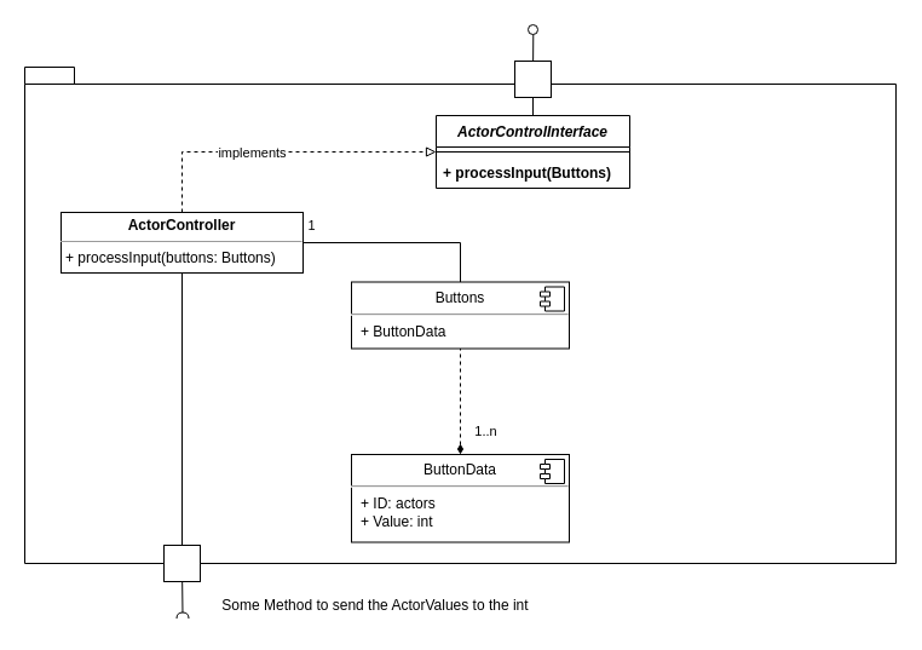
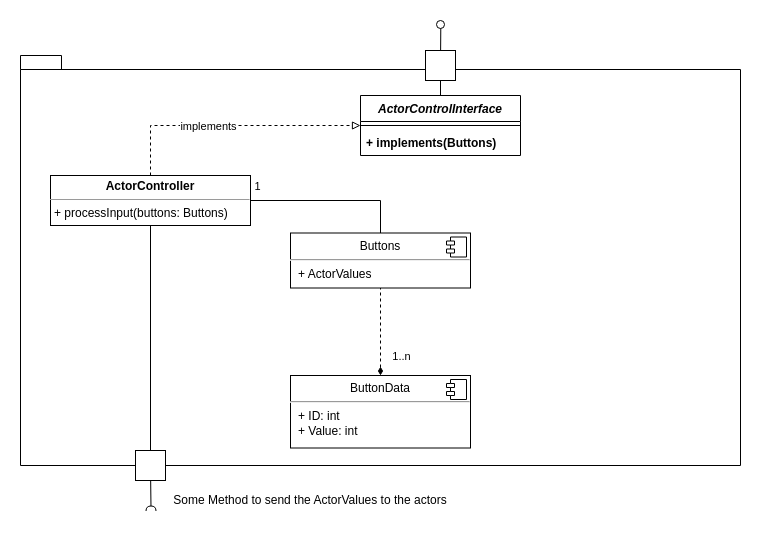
  <mxCell id="0" />
  <mxCell id="1" parent="0" />
  <mxCell id="2" value="" style="shape=folder;fontStyle=1;spacingTop=10;tabWidth=40;tabHeight=14;tabPosition=left;html=1;" parent="1" vertex="1"><mxGeometry x="20" y="55" width="720" height="410" as="geometry" /></mxCell>
  <mxCell id="3" style="edgeStyle=orthogonalEdgeStyle;rounded=0;orthogonalLoop=1;jettySize=auto;html=1;endArrow=block;endFill=0;startArrow=none;startFill=0;dashed=1;exitX=0.5;exitY=0;exitDx=0;exitDy=0;" parent="1" source="15" edge="1"><mxGeometry relative="1" as="geometry"><mxPoint x="230" y="125" as="sourcePoint" /><mxPoint x="360" y="125" as="targetPoint" /><Array as="points"><mxPoint x="150" y="125" /></Array></mxGeometry></mxCell>
  <mxCell id="4" value="implements" style="edgeLabel;html=1;align=center;verticalAlign=middle;resizable=0;points=[];" parent="3" vertex="1" connectable="0"><mxGeometry x="-0.333" relative="1" as="geometry"><mxPoint x="20" as="offset" /></mxGeometry></mxCell>
  <mxCell id="5" style="edgeStyle=orthogonalEdgeStyle;rounded=0;orthogonalLoop=1;jettySize=auto;html=1;entryX=0;entryY=0.5;entryDx=0;entryDy=0;startArrow=none;startFill=0;endArrow=none;endFill=0;exitX=0.5;exitY=1;exitDx=0;exitDy=0;" parent="1" source="15" target="9" edge="1"><mxGeometry relative="1" as="geometry"><mxPoint x="150" y="445" as="sourcePoint" /></mxGeometry></mxCell>
- <mxCell id="6" value="&lt;p style=&quot;margin:0px;margin-top:6px;text-align:center;&quot;&gt;Buttons&lt;/p&gt;&lt;hr&gt;&lt;p style=&quot;margin:0px;margin-left:8px;&quot;&gt;+ ButtonData&lt;/p&gt;" style="align=left;overflow=fill;html=1;dropTarget=0;" parent="1" vertex="1"><mxGeometry x="290" y="232.5" width="180" height="55" as="geometry" /></mxCell>
+ <mxCell id="6" value="&lt;p style=&quot;margin:0px;margin-top:6px;text-align:center;&quot;&gt;Buttons&lt;/p&gt;&lt;hr&gt;&lt;p style=&quot;margin:0px;margin-left:8px;&quot;&gt;+ ActorValues&lt;/p&gt;" style="align=left;overflow=fill;html=1;dropTarget=0;" parent="1" vertex="1"><mxGeometry x="290" y="232.5" width="180" height="55" as="geometry" /></mxCell>
  <mxCell id="7" value="" style="shape=component;jettyWidth=8;jettyHeight=4;" parent="6" vertex="1"><mxGeometry x="1" width="20" height="20" relative="1" as="geometry"><mxPoint x="-24" y="4" as="offset" /></mxGeometry></mxCell>
  <mxCell id="8" value="" style="group;rotation=90;" parent="1" vertex="1" connectable="0"><mxGeometry x="120" y="465" width="60" height="30" as="geometry" /></mxCell>
  <mxCell id="9" value="" style="html=1;rounded=0;rotation=90;" parent="8" vertex="1"><mxGeometry x="15" y="-15" width="30" height="30" as="geometry" /></mxCell>
  <mxCell id="10" value="" style="endArrow=none;html=1;rounded=0;align=center;verticalAlign=top;endFill=0;labelBackgroundColor=none;endSize=2;" parent="8" source="9" target="11" edge="1"><mxGeometry relative="1" as="geometry" /></mxCell>
  <mxCell id="11" value="" style="shape=requiredInterface;html=1;fontSize=11;align=center;fillColor=none;points=[];aspect=fixed;resizable=0;verticalAlign=bottom;labelPosition=center;verticalLabelPosition=top;flipH=1;rotation=90;" parent="8" vertex="1"><mxGeometry x="28" y="38" width="5" height="10" as="geometry" /></mxCell>
- <mxCell id="12" value="Some Method to send the ActorValues to the int" style="text;html=1;strokeColor=none;fillColor=none;align=center;verticalAlign=middle;whiteSpace=wrap;rounded=0;" parent="1" vertex="1"><mxGeometry x="160" y="485" width="300" height="30" as="geometry" /></mxCell>
+ <mxCell id="12" value="Some Method to send the ActorValues to the actors" style="text;html=1;strokeColor=none;fillColor=none;align=center;verticalAlign=middle;whiteSpace=wrap;rounded=0;" parent="1" vertex="1"><mxGeometry x="160" y="485" width="300" height="30" as="geometry" /></mxCell>
  <mxCell id="13" style="edgeStyle=orthogonalEdgeStyle;rounded=0;orthogonalLoop=1;jettySize=auto;html=1;startArrow=none;startFill=0;endArrow=none;endFill=0;" parent="1" source="15" target="6" edge="1"><mxGeometry relative="1" as="geometry" /></mxCell>
  <mxCell id="14" value="1" style="edgeLabel;html=1;align=center;verticalAlign=middle;resizable=0;points=[];" vertex="1" connectable="0" parent="13"><mxGeometry x="-0.638" relative="1" as="geometry"><mxPoint x="-23" y="-15" as="offset" /></mxGeometry></mxCell>
  <mxCell id="15" value="&lt;p style=&quot;margin:0px;margin-top:4px;text-align:center;&quot;&gt;&lt;b&gt;ActorController&lt;/b&gt;&lt;/p&gt;&lt;hr size=&quot;1&quot;&gt;&lt;p style=&quot;margin:0px;margin-left:4px;&quot;&gt;&lt;/p&gt;&lt;p style=&quot;margin:0px;margin-left:4px;&quot;&gt;+ processInput(buttons: Buttons)&lt;/p&gt;" style="verticalAlign=top;align=left;overflow=fill;fontSize=12;fontFamily=Helvetica;html=1;" parent="1" vertex="1"><mxGeometry x="50" y="175" width="200" height="50" as="geometry" /></mxCell>
  <mxCell id="16" style="edgeStyle=orthogonalEdgeStyle;rounded=0;orthogonalLoop=1;jettySize=auto;html=1;startArrow=none;startFill=0;endArrow=none;endFill=0;" parent="1" source="17" target="21" edge="1"><mxGeometry relative="1" as="geometry" /></mxCell>
  <mxCell id="17" value="ActorControlInterface" style="swimlane;fontStyle=3;align=center;verticalAlign=top;childLayout=stackLayout;horizontal=1;startSize=26;horizontalStack=0;resizeParent=1;resizeParentMax=0;resizeLast=0;collapsible=1;marginBottom=0;" parent="1" vertex="1"><mxGeometry x="360" y="95" width="160" height="60" as="geometry" /></mxCell>
  <mxCell id="18" value="" style="line;strokeWidth=1;fillColor=none;align=left;verticalAlign=middle;spacingTop=-1;spacingLeft=3;spacingRight=3;rotatable=0;labelPosition=right;points=[];portConstraint=eastwest;strokeColor=inherit;" parent="17" vertex="1"><mxGeometry y="26" width="160" height="8" as="geometry" /></mxCell>
- <mxCell id="19" value="+ processInput(Buttons)" style="text;strokeColor=none;fillColor=none;align=left;verticalAlign=top;spacingLeft=4;spacingRight=4;overflow=hidden;rotatable=0;points=[[0,0.5],[1,0.5]];portConstraint=eastwest;fontStyle=1" parent="17" vertex="1"><mxGeometry y="34" width="160" height="26" as="geometry" /></mxCell>
+ <mxCell id="19" value="+ implements(Buttons)" style="text;strokeColor=none;fillColor=none;align=left;verticalAlign=top;spacingLeft=4;spacingRight=4;overflow=hidden;rotatable=0;points=[[0,0.5],[1,0.5]];portConstraint=eastwest;fontStyle=1" parent="17" vertex="1"><mxGeometry y="34" width="160" height="26" as="geometry" /></mxCell>
  <mxCell id="20" value="" style="group;rotation=-90;" parent="1" vertex="1" connectable="0"><mxGeometry x="410" y="35" width="60" height="30" as="geometry" /></mxCell>
  <mxCell id="21" value="" style="html=1;rounded=0;rotation=-90;" parent="20" vertex="1"><mxGeometry x="15" y="15" width="30" height="30" as="geometry" /></mxCell>
  <mxCell id="22" value="" style="endArrow=none;html=1;rounded=0;align=center;verticalAlign=top;endFill=0;labelBackgroundColor=none;endSize=2;" parent="20" source="21" target="23" edge="1"><mxGeometry relative="1" as="geometry" /></mxCell>
  <mxCell id="23" value="" style="ellipse;html=1;fontSize=11;align=center;fillColor=none;points=[];aspect=fixed;resizable=0;verticalAlign=bottom;labelPosition=center;verticalLabelPosition=top;flipH=1;rotation=-90;" parent="20" vertex="1"><mxGeometry x="26" y="-15" width="8" height="8" as="geometry" /></mxCell>
  <mxCell id="24" style="edgeStyle=orthogonalEdgeStyle;rounded=0;orthogonalLoop=1;jettySize=auto;html=1;endArrow=none;endFill=0;startArrow=diamondThin;startFill=1;dashed=1;" parent="1" source="26" target="6" edge="1"><mxGeometry relative="1" as="geometry" /></mxCell>
  <mxCell id="25" value="1..n" style="edgeLabel;html=1;align=center;verticalAlign=middle;resizable=0;points=[];" parent="24" vertex="1" connectable="0"><mxGeometry x="0.238" relative="1" as="geometry"><mxPoint x="20" y="34" as="offset" /></mxGeometry></mxCell>
- <mxCell id="26" value="&lt;p style=&quot;margin:0px;margin-top:6px;text-align:center;&quot;&gt;ButtonData&lt;/p&gt;&lt;hr&gt;&lt;p style=&quot;margin:0px;margin-left:8px;&quot;&gt;+ ID: actors&lt;/p&gt;&lt;p style=&quot;margin:0px;margin-left:8px;&quot;&gt;+ Value: int&lt;/p&gt;" style="align=left;overflow=fill;html=1;dropTarget=0;" parent="1" vertex="1"><mxGeometry x="290" y="375" width="180" height="72.5" as="geometry" /></mxCell>
+ <mxCell id="26" value="&lt;p style=&quot;margin:0px;margin-top:6px;text-align:center;&quot;&gt;ButtonData&lt;/p&gt;&lt;hr&gt;&lt;p style=&quot;margin:0px;margin-left:8px;&quot;&gt;+ ID: int&lt;/p&gt;&lt;p style=&quot;margin:0px;margin-left:8px;&quot;&gt;+ Value: int&lt;/p&gt;" style="align=left;overflow=fill;html=1;dropTarget=0;" parent="1" vertex="1"><mxGeometry x="290" y="375" width="180" height="72.5" as="geometry" /></mxCell>
  <mxCell id="27" value="" style="shape=component;jettyWidth=8;jettyHeight=4;" parent="26" vertex="1"><mxGeometry x="1" width="20" height="20" relative="1" as="geometry"><mxPoint x="-24" y="4" as="offset" /></mxGeometry></mxCell>
